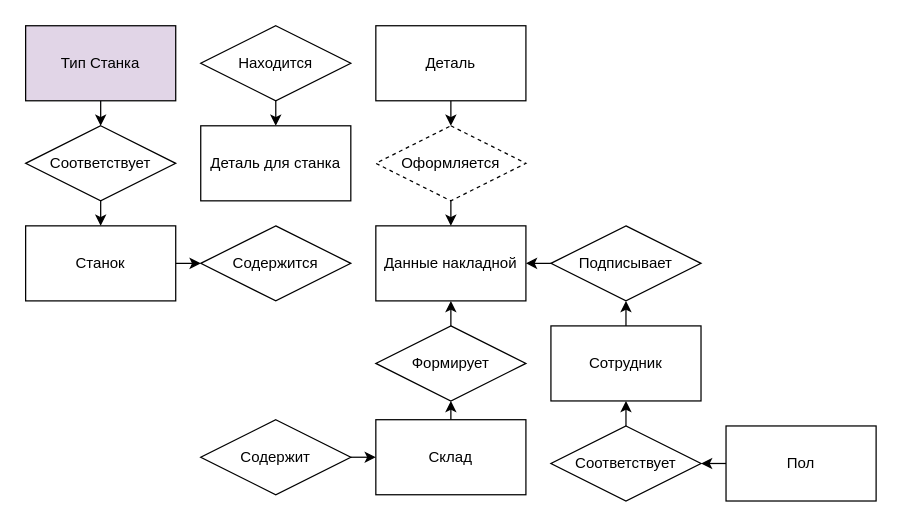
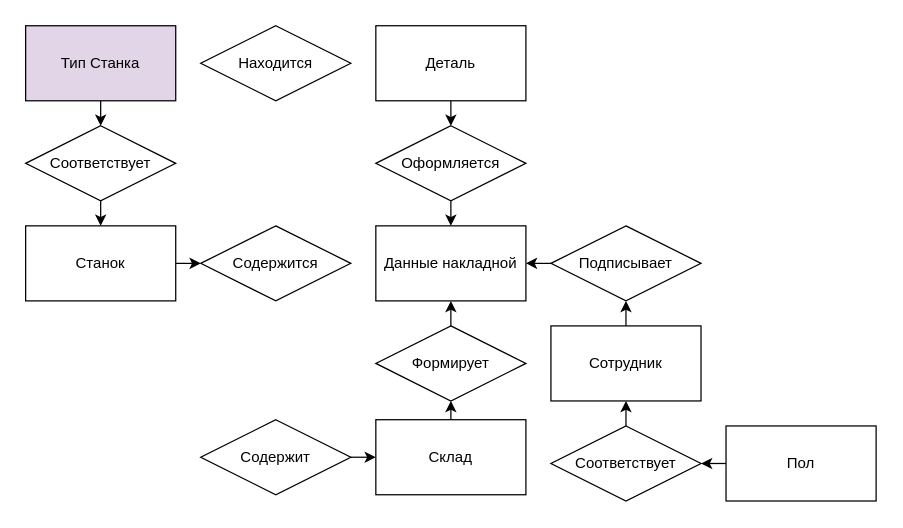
  <mxCell id="0" />
  <mxCell id="1" parent="0" />
  <mxCell id="2" style="edgeStyle=orthogonalEdgeStyle;rounded=0;orthogonalLoop=1;jettySize=auto;html=1;exitX=1;exitY=0.5;exitDx=0;exitDy=0;entryX=0;entryY=0.5;entryDx=0;entryDy=0;" edge="1" parent="1" source="3" target="20"><mxGeometry relative="1" as="geometry" /></mxCell>
  <mxCell id="3" value="Станок" style="rounded=0;whiteSpace=wrap;html=1;" vertex="1" parent="1"><mxGeometry x="20" y="180" width="120" height="60" as="geometry" /></mxCell>
  <mxCell id="4" style="edgeStyle=orthogonalEdgeStyle;rounded=0;orthogonalLoop=1;jettySize=auto;html=1;exitX=0.5;exitY=1;exitDx=0;exitDy=0;entryX=0.5;entryY=0;entryDx=0;entryDy=0;" edge="1" parent="1" source="5" target="16"><mxGeometry relative="1" as="geometry" /></mxCell>
  <mxCell id="5" value="Тип Станка" style="rounded=0;whiteSpace=wrap;html=1;fillColor=#e1d5e7;" vertex="1" parent="1"><mxGeometry x="20" y="20" width="120" height="60" as="geometry" /></mxCell>
  <mxCell id="6" style="edgeStyle=orthogonalEdgeStyle;rounded=0;orthogonalLoop=1;jettySize=auto;html=1;exitX=0.5;exitY=1;exitDx=0;exitDy=0;entryX=0.5;entryY=0;entryDx=0;entryDy=0;" edge="1" parent="1" source="7" target="22"><mxGeometry relative="1" as="geometry" /></mxCell>
  <mxCell id="7" value="Деталь" style="rounded=0;whiteSpace=wrap;html=1;" vertex="1" parent="1"><mxGeometry x="300" y="20" width="120" height="60" as="geometry" /></mxCell>
  <mxCell id="8" value="Данные накладной" style="rounded=0;whiteSpace=wrap;html=1;" vertex="1" parent="1"><mxGeometry x="300" y="180" width="120" height="60" as="geometry" /></mxCell>
  <mxCell id="9" style="edgeStyle=orthogonalEdgeStyle;rounded=0;orthogonalLoop=1;jettySize=auto;html=1;exitX=0.5;exitY=0;exitDx=0;exitDy=0;entryX=0.5;entryY=1;entryDx=0;entryDy=0;" edge="1" parent="1" source="10" target="26"><mxGeometry relative="1" as="geometry" /></mxCell>
  <mxCell id="10" value="Сотрудник" style="rounded=0;whiteSpace=wrap;html=1;" vertex="1" parent="1"><mxGeometry x="440" y="260" width="120" height="60" as="geometry" /></mxCell>
  <mxCell id="11" style="edgeStyle=orthogonalEdgeStyle;rounded=0;orthogonalLoop=1;jettySize=auto;html=1;exitX=0;exitY=0.5;exitDx=0;exitDy=0;entryX=1;entryY=0.5;entryDx=0;entryDy=0;" edge="1" parent="1" source="12" target="24"><mxGeometry relative="1" as="geometry" /></mxCell>
  <mxCell id="12" value="Пол" style="rounded=0;whiteSpace=wrap;html=1;" vertex="1" parent="1"><mxGeometry x="580" y="340" width="120" height="60" as="geometry" /></mxCell>
  <mxCell id="13" style="edgeStyle=orthogonalEdgeStyle;rounded=0;orthogonalLoop=1;jettySize=auto;html=1;exitX=0.5;exitY=0;exitDx=0;exitDy=0;entryX=0.5;entryY=1;entryDx=0;entryDy=0;" edge="1" parent="1" source="14" target="28"><mxGeometry relative="1" as="geometry" /></mxCell>
  <mxCell id="14" value="Склад" style="rounded=0;whiteSpace=wrap;html=1;" vertex="1" parent="1"><mxGeometry x="300" y="335" width="120" height="60" as="geometry" /></mxCell>
  <mxCell id="15" style="edgeStyle=orthogonalEdgeStyle;rounded=0;orthogonalLoop=1;jettySize=auto;html=1;exitX=0.5;exitY=1;exitDx=0;exitDy=0;entryX=0.5;entryY=0;entryDx=0;entryDy=0;" edge="1" parent="1" source="16" target="3"><mxGeometry relative="1" as="geometry" /></mxCell>
  <mxCell id="16" value="Соответствует" style="rhombus;whiteSpace=wrap;html=1;" vertex="1" parent="1"><mxGeometry x="20" y="100" width="120" height="60" as="geometry" /></mxCell>
- <mxCell id="17" style="edgeStyle=orthogonalEdgeStyle;rounded=0;orthogonalLoop=1;jettySize=auto;html=1;exitX=0.5;exitY=1;exitDx=0;exitDy=0;entryX=0.5;entryY=0;entryDx=0;entryDy=0;" edge="1" parent="1" source="18" target="19"><mxGeometry relative="1" as="geometry" /></mxCell>
  <mxCell id="18" value="Находится" style="rhombus;whiteSpace=wrap;html=1;" vertex="1" parent="1"><mxGeometry x="160" y="20" width="120" height="60" as="geometry" /></mxCell>
- <mxCell id="19" value="Деталь для станка" style="rounded=0;whiteSpace=wrap;html=1;" vertex="1" parent="1"><mxGeometry x="160" y="100" width="120" height="60" as="geometry" /></mxCell>
  <mxCell id="20" value="Содержится" style="rhombus;whiteSpace=wrap;html=1;" vertex="1" parent="1"><mxGeometry x="160" y="180" width="120" height="60" as="geometry" /></mxCell>
  <mxCell id="21" style="edgeStyle=orthogonalEdgeStyle;rounded=0;orthogonalLoop=1;jettySize=auto;html=1;exitX=0.5;exitY=1;exitDx=0;exitDy=0;entryX=0.5;entryY=0;entryDx=0;entryDy=0;" edge="1" parent="1" source="22" target="8"><mxGeometry relative="1" as="geometry" /></mxCell>
- <mxCell id="22" value="Оформляется" style="rhombus;whiteSpace=wrap;html=1;dashed=1;" vertex="1" parent="1"><mxGeometry x="300" y="100" width="120" height="60" as="geometry" /></mxCell>
+ <mxCell id="22" value="Оформляется" style="rhombus;whiteSpace=wrap;html=1;" vertex="1" parent="1"><mxGeometry x="300" y="100" width="120" height="60" as="geometry" /></mxCell>
  <mxCell id="23" style="edgeStyle=orthogonalEdgeStyle;rounded=0;orthogonalLoop=1;jettySize=auto;html=1;exitX=0.5;exitY=0;exitDx=0;exitDy=0;entryX=0.5;entryY=1;entryDx=0;entryDy=0;" edge="1" parent="1" source="24" target="10"><mxGeometry relative="1" as="geometry" /></mxCell>
  <mxCell id="24" value="Соответствует" style="rhombus;whiteSpace=wrap;html=1;" vertex="1" parent="1"><mxGeometry x="440" y="340" width="120" height="60" as="geometry" /></mxCell>
  <mxCell id="25" style="edgeStyle=orthogonalEdgeStyle;rounded=0;orthogonalLoop=1;jettySize=auto;html=1;exitX=0;exitY=0.5;exitDx=0;exitDy=0;entryX=1;entryY=0.5;entryDx=0;entryDy=0;" edge="1" parent="1" source="26" target="8"><mxGeometry relative="1" as="geometry" /></mxCell>
  <mxCell id="26" value="Подписывает" style="rhombus;whiteSpace=wrap;html=1;" vertex="1" parent="1"><mxGeometry x="440" y="180" width="120" height="60" as="geometry" /></mxCell>
  <mxCell id="27" style="edgeStyle=orthogonalEdgeStyle;rounded=0;orthogonalLoop=1;jettySize=auto;html=1;exitX=0.5;exitY=0;exitDx=0;exitDy=0;entryX=0.5;entryY=1;entryDx=0;entryDy=0;" edge="1" parent="1" source="28" target="8"><mxGeometry relative="1" as="geometry" /></mxCell>
  <mxCell id="28" value="Формирует" style="rhombus;whiteSpace=wrap;html=1;" vertex="1" parent="1"><mxGeometry x="300" y="260" width="120" height="60" as="geometry" /></mxCell>
  <mxCell id="29" style="edgeStyle=orthogonalEdgeStyle;rounded=0;orthogonalLoop=1;jettySize=auto;html=1;exitX=1;exitY=0.5;exitDx=0;exitDy=0;entryX=0;entryY=0.5;entryDx=0;entryDy=0;" edge="1" parent="1" source="30" target="14"><mxGeometry relative="1" as="geometry" /></mxCell>
  <mxCell id="30" value="Содержит" style="rhombus;whiteSpace=wrap;html=1;" vertex="1" parent="1"><mxGeometry x="160" y="335" width="120" height="60" as="geometry" /></mxCell>
